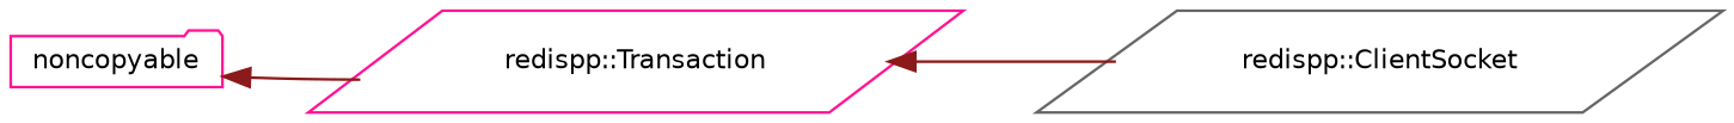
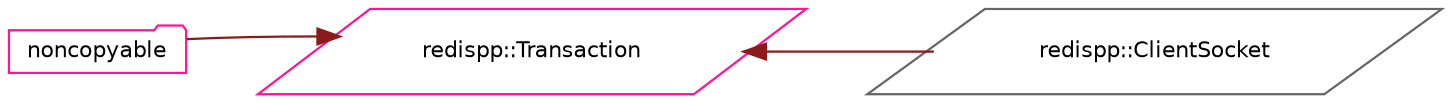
  digraph {
    rankdir=LR
    node [color=deeppink fillcolor=white fontname=Helvetica fontsize=10 shape=parallelogram style=filled]
    edge [color=firebrick4 dir=back fontname=Helvetica fontsize=10 labelfontname=Helvetica labelfontsize=10 style=solid]
    n1 [height=0.2 label=noncopyable shape=folder width=0.4]
    n2 [height=0.2 label="redispp::Transaction" width=0.4]
    n3 [color=gray40 height=0.2 label="redispp::ClientSocket" width=0.4]
-   n1 -> n2
+   n2 -> n1
    n2 -> n3
  }
